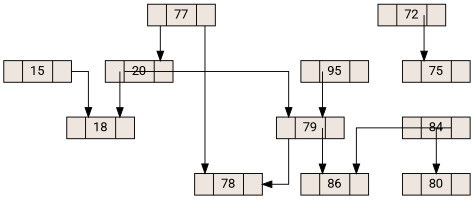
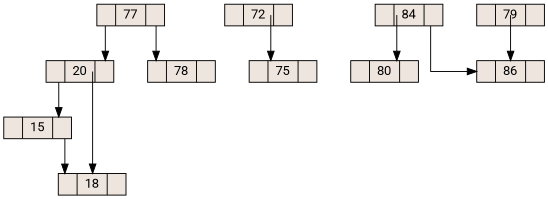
  digraph {
    fontname=Roboto
    nodesep=0.5
    rankdir=TB
    splines=ortho
    node [fillcolor=seashell2 fontname=Roboto shape=record style=filled]
    edge [fontname=Roboto tailport=C1]
    n1 [height=0.2 label="<C0>|20|<C1>" width=0.7]
    n2 [height=0.2 label="<C0>|15|<C1>" width=0.7]
    n3 [height=0.2 label="<C0>|18|<C1>" width=0.7]
    n4 [height=0.2 label="<C0>|72|<C1>" width=0.7]
    n5 [height=0.2 label="<C0>|75|<C1>" width=0.7]
    n6 [height=0.2 label="<C0>|79|<C1>" width=0.7]
    n7 [height=0.2 label="<C0>|78|<C1>" width=0.7]
    n8 [height=0.2 label="<C0>|86|<C1>" width=0.7]
    n9 [height=0.2 label="<C0>|84|<C1>" width=0.7]
    n10 [height=0.2 label="<C0>|80|<C1>" width=0.7]
-   n11 [height=0.2 label="<C0>|95|<C1>" width=0.7]
    n12 [height=0.2 label="<C0>|77|<C1>" width=0.7]
-   n1 -> n6 [tailport=C0]
+   n1 -> n2 [tailport=C0]
    n1 -> n3
    n2 -> n3
    n4 -> n5
-   n6 -> n7 [tailport=C0]
    n6 -> n8
    n9 -> n8
    n9 -> n10 [tailport=C0]
-   n11 -> n6 [tailport=C0]
    n12 -> n1 [tailport=C0]
    n12 -> n7
  }
